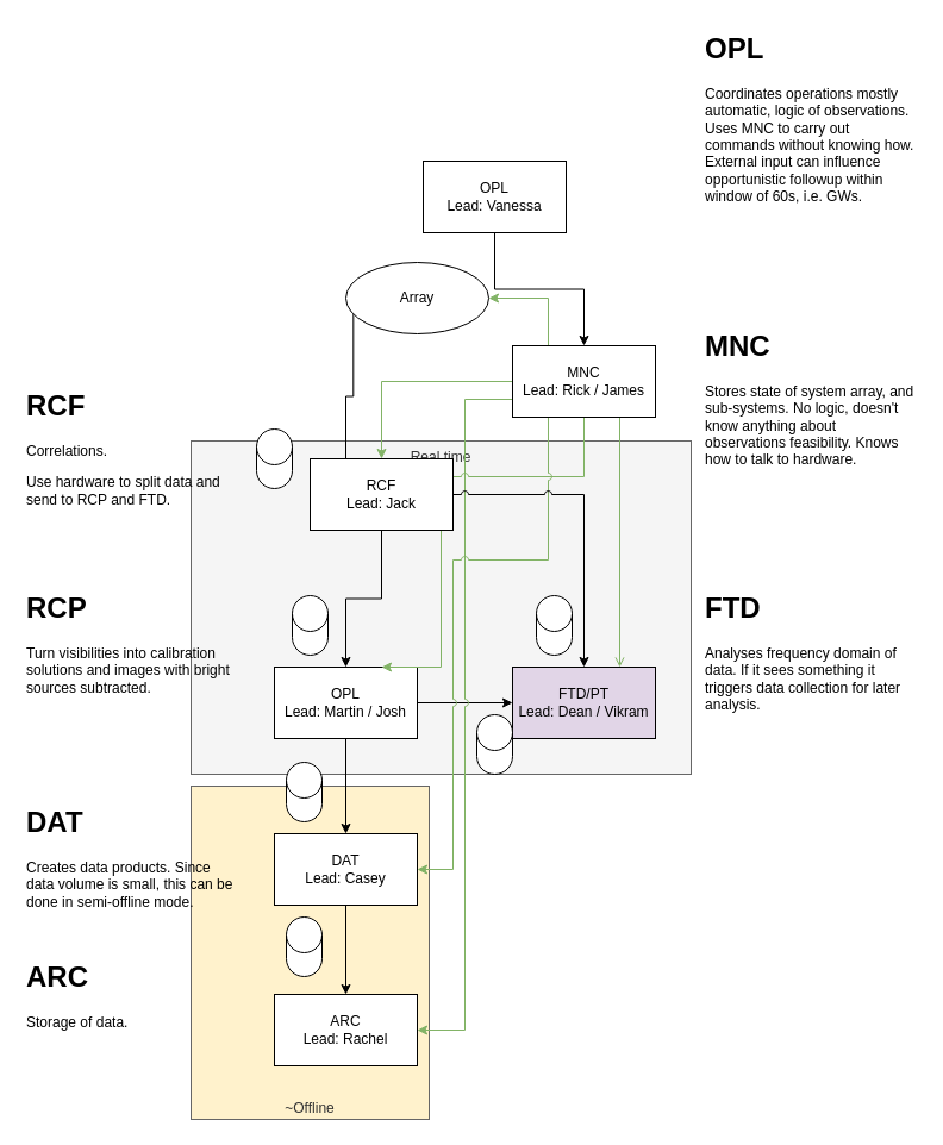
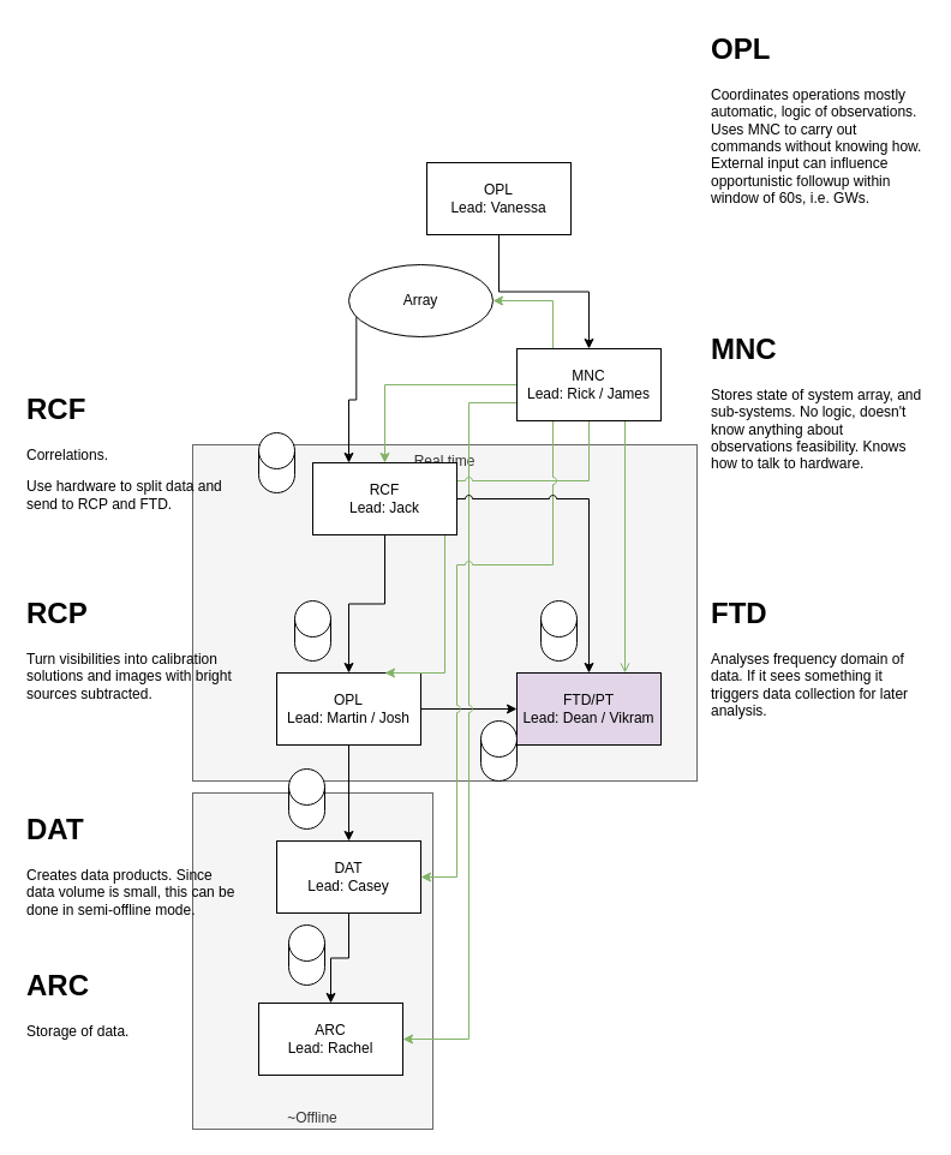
  <mxCell id="0" />
  <mxCell id="1" parent="0" />
  <mxCell id="2" value="Real time" style="rounded=0;whiteSpace=wrap;html=1;fillColor=#f5f5f5;fontColor=#333333;strokeColor=#666666;verticalAlign=top;" vertex="1" parent="1"><mxGeometry x="160" y="370" width="420" height="280" as="geometry" /></mxCell>
- <mxCell id="3" value="~Offline" style="rounded=0;whiteSpace=wrap;html=1;fillColor=#fff2cc;fontColor=#333333;strokeColor=#666666;verticalAlign=bottom;" vertex="1" parent="1"><mxGeometry x="160" y="660" width="200" height="280" as="geometry" /></mxCell>
+ <mxCell id="3" value="~Offline" style="rounded=0;whiteSpace=wrap;html=1;fillColor=#f5f5f5;fontColor=#333333;strokeColor=#666666;verticalAlign=bottom;" vertex="1" parent="1"><mxGeometry x="160" y="660" width="200" height="280" as="geometry" /></mxCell>
  <mxCell id="4" style="edgeStyle=orthogonalEdgeStyle;rounded=0;orthogonalLoop=1;jettySize=auto;html=1;entryX=0.5;entryY=0;entryDx=0;entryDy=0;jumpStyle=arc;" edge="1" parent="1" source="6" target="8"><mxGeometry relative="1" as="geometry" /></mxCell>
  <mxCell id="5" style="edgeStyle=orthogonalEdgeStyle;rounded=0;orthogonalLoop=1;jettySize=auto;html=1;entryX=0;entryY=0.5;entryDx=0;entryDy=0;jumpStyle=arc;" edge="1" parent="1" source="6" target="16"><mxGeometry relative="1" as="geometry" /></mxCell>
  <mxCell id="6" value="OPL&lt;br&gt;Lead: Martin / Josh" style="rounded=0;whiteSpace=wrap;html=1;" parent="1" vertex="1"><mxGeometry x="230" y="560" width="120" height="60" as="geometry" /></mxCell>
  <mxCell id="7" style="edgeStyle=orthogonalEdgeStyle;rounded=0;orthogonalLoop=1;jettySize=auto;html=1;entryX=0.5;entryY=0;entryDx=0;entryDy=0;jumpStyle=arc;" edge="1" parent="1" source="8" target="22"><mxGeometry relative="1" as="geometry" /></mxCell>
  <mxCell id="8" value="DAT&lt;br&gt;Lead: Casey" style="rounded=0;whiteSpace=wrap;html=1;" parent="1" vertex="1"><mxGeometry x="230" y="700" width="120" height="60" as="geometry" /></mxCell>
  <mxCell id="9" style="edgeStyle=orthogonalEdgeStyle;rounded=0;orthogonalLoop=1;jettySize=auto;html=1;jumpStyle=arc;fillColor=#d5e8d4;strokeColor=#82b366;entryX=0.75;entryY=0;entryDx=0;entryDy=0;exitX=0.75;exitY=1;exitDx=0;exitDy=0;endArrow=open;" edge="1" parent="1" source="15" target="16"><mxGeometry relative="1" as="geometry"><mxPoint x="300" y="350" as="targetPoint" /><Array as="points"><mxPoint x="520" y="370" /><mxPoint x="520" y="370" /></Array></mxGeometry></mxCell>
  <mxCell id="10" style="edgeStyle=orthogonalEdgeStyle;rounded=0;orthogonalLoop=1;jettySize=auto;html=1;exitX=0.25;exitY=0;exitDx=0;exitDy=0;entryX=1;entryY=0.5;entryDx=0;entryDy=0;fillColor=#d5e8d4;strokeColor=#82b366;jumpStyle=arc;" edge="1" parent="1" source="15" target="28"><mxGeometry relative="1" as="geometry"><Array as="points"><mxPoint x="460" y="250" /></Array></mxGeometry></mxCell>
  <mxCell id="11" style="edgeStyle=orthogonalEdgeStyle;rounded=0;orthogonalLoop=1;jettySize=auto;html=1;exitX=0;exitY=0.75;exitDx=0;exitDy=0;entryX=1;entryY=0.5;entryDx=0;entryDy=0;fillColor=#d5e8d4;strokeColor=#82b366;jumpStyle=arc;" edge="1" parent="1" source="15" target="22"><mxGeometry relative="1" as="geometry"><Array as="points"><mxPoint x="390" y="335" /><mxPoint x="390" y="865" /></Array></mxGeometry></mxCell>
  <mxCell id="12" style="edgeStyle=orthogonalEdgeStyle;rounded=0;orthogonalLoop=1;jettySize=auto;html=1;entryX=0.5;entryY=0;entryDx=0;entryDy=0;fillColor=#d5e8d4;strokeColor=#82b366;jumpStyle=arc;" edge="1" parent="1" source="15" target="21"><mxGeometry relative="1" as="geometry" /></mxCell>
  <mxCell id="13" style="edgeStyle=orthogonalEdgeStyle;rounded=0;orthogonalLoop=1;jettySize=auto;html=1;exitX=0.5;exitY=1;exitDx=0;exitDy=0;entryX=0.75;entryY=0;entryDx=0;entryDy=0;fillColor=#d5e8d4;strokeColor=#82b366;jumpStyle=arc;" edge="1" parent="1" source="15" target="6"><mxGeometry relative="1" as="geometry"><Array as="points"><mxPoint x="490" y="400" /><mxPoint x="370" y="400" /><mxPoint x="370" y="560" /></Array></mxGeometry></mxCell>
  <mxCell id="14" style="edgeStyle=orthogonalEdgeStyle;rounded=0;orthogonalLoop=1;jettySize=auto;html=1;exitX=0.25;exitY=1;exitDx=0;exitDy=0;entryX=1;entryY=0.5;entryDx=0;entryDy=0;fillColor=#d5e8d4;strokeColor=#82b366;jumpStyle=arc;" edge="1" parent="1" source="15" target="8"><mxGeometry relative="1" as="geometry"><Array as="points"><mxPoint x="460" y="470" /><mxPoint x="380" y="470" /><mxPoint x="380" y="730" /></Array></mxGeometry></mxCell>
  <mxCell id="15" value="MNC&lt;div&gt;Lead: Rick / James&lt;/div&gt;" style="rounded=0;whiteSpace=wrap;html=1;" parent="1" vertex="1"><mxGeometry x="430" y="290" width="120" height="60" as="geometry" /></mxCell>
  <mxCell id="16" value="FTD/PT&lt;div&gt;Lead: Dean / Vikram&lt;/div&gt;" style="rounded=0;whiteSpace=wrap;html=1;fillColor=#e1d5e7;" parent="1" vertex="1"><mxGeometry x="430" y="560" width="120" height="60" as="geometry" /></mxCell>
  <mxCell id="17" style="edgeStyle=orthogonalEdgeStyle;rounded=0;orthogonalLoop=1;jettySize=auto;html=1;entryX=0.5;entryY=0;entryDx=0;entryDy=0;" edge="1" parent="1" source="18" target="15"><mxGeometry relative="1" as="geometry" /></mxCell>
  <mxCell id="18" value="OPL&lt;div&gt;Lead: Vanessa&lt;/div&gt;" style="rounded=0;whiteSpace=wrap;html=1;" parent="1" vertex="1"><mxGeometry x="355" y="135" width="120" height="60" as="geometry" /></mxCell>
  <mxCell id="19" style="edgeStyle=orthogonalEdgeStyle;rounded=0;orthogonalLoop=1;jettySize=auto;html=1;entryX=0.5;entryY=0;entryDx=0;entryDy=0;jumpStyle=arc;" edge="1" parent="1" source="21" target="6"><mxGeometry relative="1" as="geometry" /></mxCell>
  <mxCell id="20" style="edgeStyle=orthogonalEdgeStyle;rounded=0;orthogonalLoop=1;jettySize=auto;html=1;entryX=0.5;entryY=0;entryDx=0;entryDy=0;jumpStyle=arc;" edge="1" parent="1" source="21" target="16"><mxGeometry relative="1" as="geometry" /></mxCell>
  <mxCell id="21" value="RCF&lt;br&gt;Lead: Jack" style="rounded=0;whiteSpace=wrap;html=1;" parent="1" vertex="1"><mxGeometry x="260" y="385" width="120" height="60" as="geometry" /></mxCell>
- <mxCell id="22" value="ARC&lt;div&gt;Lead: Rachel&lt;/div&gt;" style="rounded=0;whiteSpace=wrap;html=1;" vertex="1" parent="1"><mxGeometry x="230" y="835" width="120" height="60" as="geometry" /></mxCell>
+ <mxCell id="22" value="ARC&lt;div&gt;Lead: Rachel&lt;/div&gt;" style="rounded=0;whiteSpace=wrap;html=1;" vertex="1" parent="1"><mxGeometry x="215" y="835" width="120" height="60" as="geometry" /></mxCell>
  <mxCell id="23" value="&lt;h1 style=&quot;margin-top: 0px;&quot;&gt;DAT&lt;/h1&gt;&lt;p&gt;Creates data products. Since data volume is small, this can be done in semi-offline mode.&lt;/p&gt;&lt;p&gt;&lt;br&gt;&lt;/p&gt;" style="text;html=1;whiteSpace=wrap;overflow=hidden;rounded=0;" vertex="1" parent="1"><mxGeometry x="20" y="670" width="180" height="110" as="geometry" /></mxCell>
  <mxCell id="24" value="&lt;h1 style=&quot;margin-top: 0px;&quot;&gt;ARC&lt;/h1&gt;&lt;p&gt;Storage of data.&lt;/p&gt;" style="text;html=1;whiteSpace=wrap;overflow=hidden;rounded=0;" vertex="1" parent="1"><mxGeometry x="20" y="800" width="180" height="80" as="geometry" /></mxCell>
  <mxCell id="25" value="&lt;h1 style=&quot;margin-top: 0px;&quot;&gt;RCF&lt;/h1&gt;&lt;p&gt;Correlations.&lt;/p&gt;&lt;p&gt;Use hardware to split data and send to RCP and FTD.&lt;/p&gt;" style="text;html=1;whiteSpace=wrap;overflow=hidden;rounded=0;" vertex="1" parent="1"><mxGeometry x="20" y="320" width="180" height="120" as="geometry" /></mxCell>
  <mxCell id="26" value="&lt;h1 style=&quot;margin-top: 0px;&quot;&gt;OPL&lt;/h1&gt;&lt;p&gt;Coordinates operations mostly automatic, logic of observations. Uses MNC to carry out commands without knowing how. External input can influence opportunistic followup within window of 60s, i.e. GWs.&lt;/p&gt;" style="text;html=1;whiteSpace=wrap;overflow=hidden;rounded=0;" vertex="1" parent="1"><mxGeometry x="590" y="20" width="180" height="160" as="geometry" /></mxCell>
- <mxCell id="27" style="edgeStyle=orthogonalEdgeStyle;rounded=0;orthogonalLoop=1;jettySize=auto;html=1;exitX=0;exitY=0.75;exitDx=0;exitDy=0;entryX=0.25;entryY=0;entryDx=0;entryDy=0;endArrow=none;" edge="1" parent="1" source="28" target="21"><mxGeometry relative="1" as="geometry" /></mxCell>
+ <mxCell id="27" style="edgeStyle=orthogonalEdgeStyle;rounded=0;orthogonalLoop=1;jettySize=auto;html=1;exitX=0;exitY=0.75;exitDx=0;exitDy=0;entryX=0.25;entryY=0;entryDx=0;entryDy=0;" edge="1" parent="1" source="28" target="21"><mxGeometry relative="1" as="geometry" /></mxCell>
  <mxCell id="28" value="Array" style="ellipse;whiteSpace=wrap;html=1;" vertex="1" parent="1"><mxGeometry x="290" y="220" width="120" height="60" as="geometry" /></mxCell>
  <mxCell id="29" value="&lt;h1 style=&quot;margin-top: 0px;&quot;&gt;MNC&lt;/h1&gt;&lt;p&gt;Stores state of system array, and sub-systems. No logic, doesn't know anything about observations feasibility. Knows how to talk to hardware.&lt;/p&gt;" style="text;html=1;whiteSpace=wrap;overflow=hidden;rounded=0;" vertex="1" parent="1"><mxGeometry x="590" y="270" width="180" height="170" as="geometry" /></mxCell>
  <mxCell id="30" value="&lt;h1 style=&quot;margin-top: 0px;&quot;&gt;RCP&lt;/h1&gt;&lt;p&gt;Turn visibilities into calibration solutions and images with bright sources subtracted.&lt;/p&gt;" style="text;html=1;whiteSpace=wrap;overflow=hidden;rounded=0;" vertex="1" parent="1"><mxGeometry x="20" y="490" width="180" height="120" as="geometry" /></mxCell>
  <mxCell id="31" value="&lt;h1 style=&quot;margin-top: 0px;&quot;&gt;FTD&lt;/h1&gt;&lt;p&gt;Analyses frequency domain of data. If it sees something it triggers data collection for later analysis.&lt;/p&gt;" style="text;html=1;whiteSpace=wrap;overflow=hidden;rounded=0;" vertex="1" parent="1"><mxGeometry x="590" y="490" width="180" height="120" as="geometry" /></mxCell>
  <mxCell id="32" value="" style="shape=cylinder3;whiteSpace=wrap;html=1;boundedLbl=1;backgroundOutline=1;size=15;" vertex="1" parent="1"><mxGeometry x="240" y="640" width="30" height="50" as="geometry" /></mxCell>
  <mxCell id="33" value="" style="shape=cylinder3;whiteSpace=wrap;html=1;boundedLbl=1;backgroundOutline=1;size=15;" vertex="1" parent="1"><mxGeometry x="240" y="770" width="30" height="50" as="geometry" /></mxCell>
  <mxCell id="34" value="" style="shape=cylinder3;whiteSpace=wrap;html=1;boundedLbl=1;backgroundOutline=1;size=15;" vertex="1" parent="1"><mxGeometry x="245" y="500" width="30" height="50" as="geometry" /></mxCell>
  <mxCell id="35" value="" style="shape=cylinder3;whiteSpace=wrap;html=1;boundedLbl=1;backgroundOutline=1;size=15;" vertex="1" parent="1"><mxGeometry x="215" y="360" width="30" height="50" as="geometry" /></mxCell>
  <mxCell id="36" value="" style="shape=cylinder3;whiteSpace=wrap;html=1;boundedLbl=1;backgroundOutline=1;size=15;" vertex="1" parent="1"><mxGeometry x="450" y="500" width="30" height="50" as="geometry" /></mxCell>
  <mxCell id="37" value="" style="shape=cylinder3;whiteSpace=wrap;html=1;boundedLbl=1;backgroundOutline=1;size=15;" vertex="1" parent="1"><mxGeometry x="400" y="600" width="30" height="50" as="geometry" /></mxCell>
